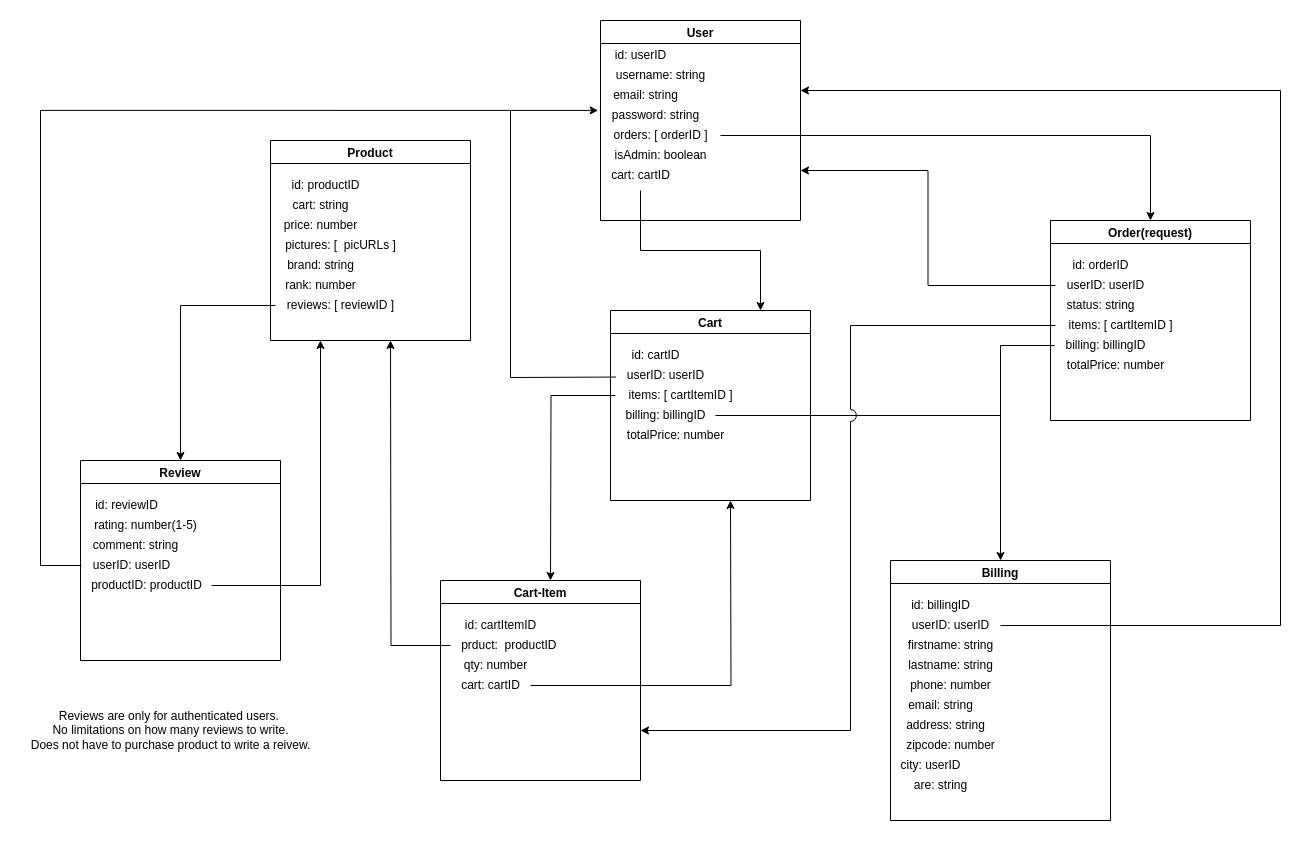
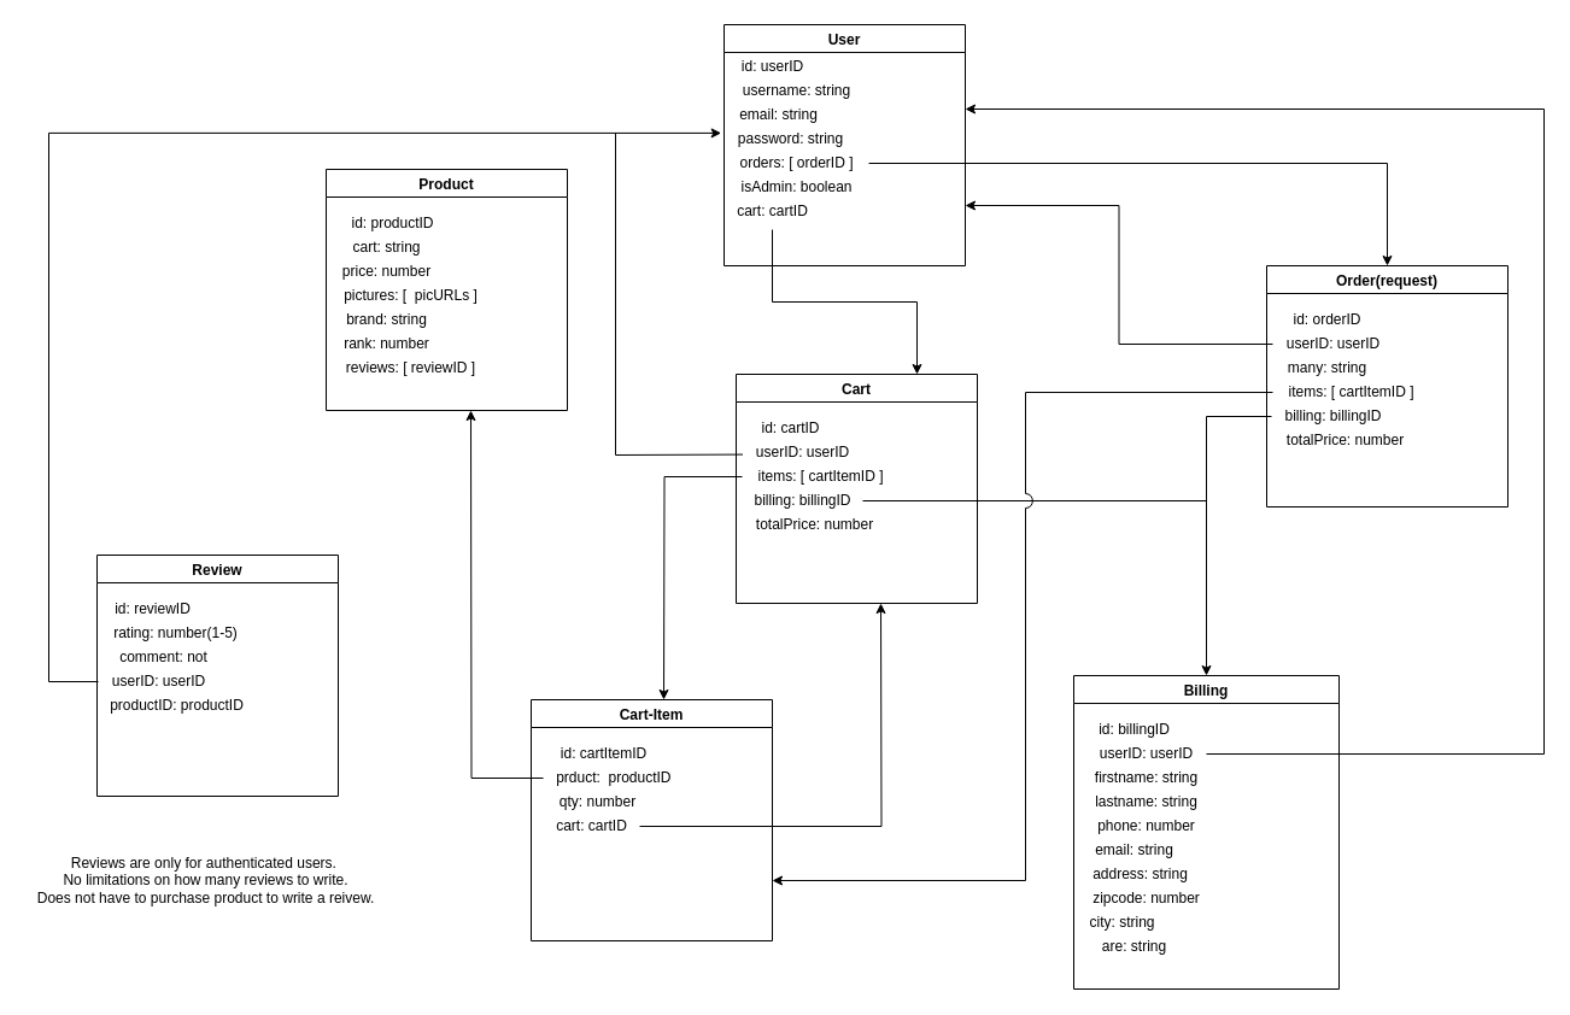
  <mxCell id="0" />
  <mxCell id="1" parent="0" />
  <mxCell id="2" value="User" style="swimlane;" parent="1" vertex="1"><mxGeometry x="600" y="20" width="200" height="200" as="geometry" /></mxCell>
  <mxCell id="3" value="username: string" style="text;html=1;align=center;verticalAlign=middle;resizable=0;points=[];autosize=1;strokeColor=none;fillColor=none;" parent="2" vertex="1"><mxGeometry x="5" y="40" width="110" height="30" as="geometry" /></mxCell>
  <mxCell id="4" value="password: string" style="text;html=1;align=center;verticalAlign=middle;resizable=0;points=[];autosize=1;strokeColor=none;fillColor=none;" parent="2" vertex="1"><mxGeometry y="80" width="110" height="30" as="geometry" /></mxCell>
  <mxCell id="5" value="email: string" style="text;html=1;align=center;verticalAlign=middle;resizable=0;points=[];autosize=1;strokeColor=none;fillColor=none;" parent="2" vertex="1"><mxGeometry y="60" width="90" height="30" as="geometry" /></mxCell>
  <mxCell id="6" value="orders: [ orderID ]" style="text;html=1;align=center;verticalAlign=middle;resizable=0;points=[];autosize=1;strokeColor=none;fillColor=none;" parent="2" vertex="1"><mxGeometry y="100" width="120" height="30" as="geometry" /></mxCell>
  <mxCell id="7" value="cart: cartID" style="text;html=1;align=center;verticalAlign=middle;resizable=0;points=[];autosize=1;strokeColor=none;fillColor=none;" parent="2" vertex="1"><mxGeometry y="140" width="80" height="30" as="geometry" /></mxCell>
  <mxCell id="8" value="id: userID" style="text;html=1;align=center;verticalAlign=middle;resizable=0;points=[];autosize=1;strokeColor=none;fillColor=none;" parent="2" vertex="1"><mxGeometry x="5" y="20" width="70" height="30" as="geometry" /></mxCell>
  <mxCell id="9" value="isAdmin: boolean" style="text;html=1;align=center;verticalAlign=middle;resizable=0;points=[];autosize=1;strokeColor=none;fillColor=none;" parent="2" vertex="1"><mxGeometry y="120" width="120" height="30" as="geometry" /></mxCell>
  <mxCell id="10" value="Product" style="swimlane;" parent="1" vertex="1"><mxGeometry x="270" y="140" width="200" height="200" as="geometry" /></mxCell>
  <mxCell id="11" value="pictures: [&amp;nbsp; picURLs ]" style="text;html=1;align=center;verticalAlign=middle;resizable=0;points=[];autosize=1;strokeColor=none;fillColor=none;" parent="10" vertex="1"><mxGeometry x="5" y="90" width="130" height="30" as="geometry" /></mxCell>
  <mxCell id="12" value="cart: string" style="text;html=1;align=center;verticalAlign=middle;resizable=0;points=[];autosize=1;strokeColor=none;fillColor=none;" parent="10" vertex="1"><mxGeometry x="5" y="50" width="90" height="30" as="geometry" /></mxCell>
  <mxCell id="13" value="price: number" style="text;html=1;align=center;verticalAlign=middle;resizable=0;points=[];autosize=1;strokeColor=none;fillColor=none;" parent="10" vertex="1"><mxGeometry y="70" width="100" height="30" as="geometry" /></mxCell>
  <mxCell id="14" value="brand: string" style="text;html=1;align=center;verticalAlign=middle;resizable=0;points=[];autosize=1;strokeColor=none;fillColor=none;" parent="10" vertex="1"><mxGeometry x="5" y="110" width="90" height="30" as="geometry" /></mxCell>
  <mxCell id="15" value="rank: number" style="text;html=1;align=center;verticalAlign=middle;resizable=0;points=[];autosize=1;strokeColor=none;fillColor=none;" parent="10" vertex="1"><mxGeometry x="5" y="130" width="90" height="30" as="geometry" /></mxCell>
  <mxCell id="16" value="reviews: [ reviewID ]" style="text;html=1;align=center;verticalAlign=middle;resizable=0;points=[];autosize=1;strokeColor=none;fillColor=none;" parent="10" vertex="1"><mxGeometry x="5" y="150" width="130" height="30" as="geometry" /></mxCell>
  <mxCell id="17" value="id: productID" style="text;html=1;align=center;verticalAlign=middle;resizable=0;points=[];autosize=1;strokeColor=none;fillColor=none;" parent="10" vertex="1"><mxGeometry x="10" y="30" width="90" height="30" as="geometry" /></mxCell>
  <mxCell id="18" value="Cart-Item" style="swimlane;" parent="1" vertex="1"><mxGeometry x="440" y="580" width="200" height="200" as="geometry" /></mxCell>
  <mxCell id="19" value="id: cartItemID" style="text;html=1;align=center;verticalAlign=middle;resizable=0;points=[];autosize=1;strokeColor=none;fillColor=none;" parent="18" vertex="1"><mxGeometry x="15" y="30" width="90" height="30" as="geometry" /></mxCell>
  <mxCell id="20" value="prduct:&amp;nbsp; productID&amp;nbsp;" style="text;html=1;align=center;verticalAlign=middle;resizable=0;points=[];autosize=1;strokeColor=none;fillColor=none;" parent="18" vertex="1"><mxGeometry x="10" y="50" width="120" height="30" as="geometry" /></mxCell>
  <mxCell id="21" value="qty: number" style="text;html=1;align=center;verticalAlign=middle;resizable=0;points=[];autosize=1;strokeColor=none;fillColor=none;" parent="18" vertex="1"><mxGeometry x="10" y="70" width="90" height="30" as="geometry" /></mxCell>
  <mxCell id="22" value="cart: cartID" style="text;html=1;align=center;verticalAlign=middle;resizable=0;points=[];autosize=1;strokeColor=none;fillColor=none;" parent="18" vertex="1"><mxGeometry x="10" y="90" width="80" height="30" as="geometry" /></mxCell>
  <mxCell id="23" value="Order(request)" style="swimlane;" parent="1" vertex="1"><mxGeometry x="1050" y="220" width="200" height="200" as="geometry" /></mxCell>
  <mxCell id="24" value="id: orderID" style="text;html=1;align=center;verticalAlign=middle;resizable=0;points=[];autosize=1;strokeColor=none;fillColor=none;" parent="23" vertex="1"><mxGeometry x="10" y="30" width="80" height="30" as="geometry" /></mxCell>
  <mxCell id="25" value="userID: userID" style="text;html=1;align=center;verticalAlign=middle;resizable=0;points=[];autosize=1;strokeColor=none;fillColor=none;" parent="23" vertex="1"><mxGeometry x="5" y="50" width="100" height="30" as="geometry" /></mxCell>
  <mxCell id="26" value="items: [ cartItemID ]" style="text;html=1;align=center;verticalAlign=middle;resizable=0;points=[];autosize=1;strokeColor=none;fillColor=none;" vertex="1" parent="23"><mxGeometry x="5" y="90" width="130" height="30" as="geometry" /></mxCell>
  <mxCell id="27" value="totalPrice: number" style="text;html=1;align=center;verticalAlign=middle;resizable=0;points=[];autosize=1;strokeColor=none;fillColor=none;" vertex="1" parent="23"><mxGeometry x="5" y="130" width="120" height="30" as="geometry" /></mxCell>
  <mxCell id="28" value="billing: billingID" style="text;html=1;align=center;verticalAlign=middle;resizable=0;points=[];autosize=1;strokeColor=none;fillColor=none;" vertex="1" parent="23"><mxGeometry x="5" y="110" width="100" height="30" as="geometry" /></mxCell>
- <mxCell id="29" value="status: string" style="text;html=1;align=center;verticalAlign=middle;resizable=0;points=[];autosize=1;strokeColor=none;fillColor=none;" parent="23" vertex="1"><mxGeometry x="5" y="70" width="90" height="30" as="geometry" /></mxCell>
+ <mxCell id="29" value="many: string" style="text;html=1;align=center;verticalAlign=middle;resizable=0;points=[];autosize=1;strokeColor=none;fillColor=none;" parent="23" vertex="1"><mxGeometry x="5" y="70" width="90" height="30" as="geometry" /></mxCell>
  <mxCell id="30" value="Review" style="swimlane;" parent="1" vertex="1"><mxGeometry x="80" y="460" width="200" height="200" as="geometry" /></mxCell>
  <mxCell id="31" value="rating: number(1-5)" style="text;html=1;align=center;verticalAlign=middle;resizable=0;points=[];autosize=1;strokeColor=none;fillColor=none;" parent="30" vertex="1"><mxGeometry y="50" width="130" height="30" as="geometry" /></mxCell>
- <mxCell id="32" value="comment: string" style="text;html=1;align=center;verticalAlign=middle;resizable=0;points=[];autosize=1;strokeColor=none;fillColor=none;" parent="30" vertex="1"><mxGeometry y="70" width="110" height="30" as="geometry" /></mxCell>
+ <mxCell id="32" value="comment: not" style="text;html=1;align=center;verticalAlign=middle;resizable=0;points=[];autosize=1;strokeColor=none;fillColor=none;" parent="30" vertex="1"><mxGeometry y="70" width="110" height="30" as="geometry" /></mxCell>
  <mxCell id="33" value="id: reviewID" style="text;html=1;align=center;verticalAlign=middle;resizable=0;points=[];autosize=1;strokeColor=none;fillColor=none;" parent="30" vertex="1"><mxGeometry x="1" y="30" width="90" height="30" as="geometry" /></mxCell>
  <mxCell id="34" value="userID: userID" style="text;html=1;align=center;verticalAlign=middle;resizable=0;points=[];autosize=1;strokeColor=none;fillColor=none;" parent="30" vertex="1"><mxGeometry x="1" y="90" width="100" height="30" as="geometry" /></mxCell>
  <mxCell id="35" value="productID: productID" style="text;html=1;align=center;verticalAlign=middle;resizable=0;points=[];autosize=1;strokeColor=none;fillColor=none;" parent="30" vertex="1"><mxGeometry x="1" y="110" width="130" height="30" as="geometry" /></mxCell>
  <mxCell id="36" value="Reviews are only for authenticated users.&amp;nbsp;&lt;br&gt;No limitations on how many reviews to write.&lt;br&gt;Does not have to purchase product to write a reivew." style="text;html=1;align=center;verticalAlign=middle;resizable=0;points=[];autosize=1;strokeColor=none;fillColor=none;" parent="1" vertex="1"><mxGeometry x="20" y="700" width="300" height="60" as="geometry" /></mxCell>
  <mxCell id="37" value="Cart" style="swimlane;" parent="1" vertex="1"><mxGeometry x="610" y="310" width="200" height="190" as="geometry" /></mxCell>
  <mxCell id="38" value="id: cartID" style="text;html=1;align=center;verticalAlign=middle;resizable=0;points=[];autosize=1;strokeColor=none;fillColor=none;" parent="37" vertex="1"><mxGeometry x="10" y="30" width="70" height="30" as="geometry" /></mxCell>
  <mxCell id="39" value="items: [ cartItemID ]" style="text;html=1;align=center;verticalAlign=middle;resizable=0;points=[];autosize=1;strokeColor=none;fillColor=none;" parent="37" vertex="1"><mxGeometry x="5" y="70" width="130" height="30" as="geometry" /></mxCell>
  <mxCell id="40" value="userID: userID" style="text;html=1;align=center;verticalAlign=middle;resizable=0;points=[];autosize=1;strokeColor=none;fillColor=none;" parent="37" vertex="1"><mxGeometry x="5" y="50" width="100" height="30" as="geometry" /></mxCell>
  <mxCell id="41" value="billing: billingID" style="text;html=1;align=center;verticalAlign=middle;resizable=0;points=[];autosize=1;strokeColor=none;fillColor=none;" parent="37" vertex="1"><mxGeometry x="5" y="90" width="100" height="30" as="geometry" /></mxCell>
  <mxCell id="42" value="totalPrice: number" style="text;html=1;align=center;verticalAlign=middle;resizable=0;points=[];autosize=1;strokeColor=none;fillColor=none;" parent="37" vertex="1"><mxGeometry x="5" y="110" width="120" height="30" as="geometry" /></mxCell>
  <mxCell id="43" value="Billing" style="swimlane;startSize=23;" parent="1" vertex="1"><mxGeometry x="890" y="560" width="220" height="260" as="geometry" /></mxCell>
  <mxCell id="44" value="id: billingID" style="text;html=1;align=center;verticalAlign=middle;resizable=0;points=[];autosize=1;strokeColor=none;fillColor=none;" parent="43" vertex="1"><mxGeometry x="10" y="30" width="80" height="30" as="geometry" /></mxCell>
  <mxCell id="45" value="userID: userID" style="text;html=1;align=center;verticalAlign=middle;resizable=0;points=[];autosize=1;strokeColor=none;fillColor=none;" parent="43" vertex="1"><mxGeometry x="10" y="50" width="100" height="30" as="geometry" /></mxCell>
  <mxCell id="46" value="firstname: string" style="text;html=1;align=center;verticalAlign=middle;resizable=0;points=[];autosize=1;strokeColor=none;fillColor=none;" parent="43" vertex="1"><mxGeometry x="5" y="70" width="110" height="30" as="geometry" /></mxCell>
  <mxCell id="47" value="lastname: string" style="text;html=1;align=center;verticalAlign=middle;resizable=0;points=[];autosize=1;strokeColor=none;fillColor=none;" parent="43" vertex="1"><mxGeometry x="5" y="90" width="110" height="30" as="geometry" /></mxCell>
  <mxCell id="48" value="phone: number" style="text;html=1;align=center;verticalAlign=middle;resizable=0;points=[];autosize=1;strokeColor=none;fillColor=none;" parent="43" vertex="1"><mxGeometry x="10" y="110" width="100" height="30" as="geometry" /></mxCell>
  <mxCell id="49" value="email: string" style="text;html=1;align=center;verticalAlign=middle;resizable=0;points=[];autosize=1;strokeColor=none;fillColor=none;" parent="43" vertex="1"><mxGeometry x="5" y="130" width="90" height="30" as="geometry" /></mxCell>
  <mxCell id="50" value="address: string" style="text;html=1;align=center;verticalAlign=middle;resizable=0;points=[];autosize=1;strokeColor=none;fillColor=none;" parent="43" vertex="1"><mxGeometry x="5" y="150" width="100" height="30" as="geometry" /></mxCell>
  <mxCell id="51" value="zipcode: number" style="text;html=1;align=center;verticalAlign=middle;resizable=0;points=[];autosize=1;strokeColor=none;fillColor=none;" parent="43" vertex="1"><mxGeometry x="5" y="170" width="110" height="30" as="geometry" /></mxCell>
- <mxCell id="52" value="city: userID" style="text;html=1;align=center;verticalAlign=middle;resizable=0;points=[];autosize=1;strokeColor=none;fillColor=none;" parent="43" vertex="1"><mxGeometry y="190" width="80" height="30" as="geometry" /></mxCell>
+ <mxCell id="52" value="city: string" style="text;html=1;align=center;verticalAlign=middle;resizable=0;points=[];autosize=1;strokeColor=none;fillColor=none;" parent="43" vertex="1"><mxGeometry y="190" width="80" height="30" as="geometry" /></mxCell>
  <mxCell id="53" value="are: string" style="text;html=1;align=center;verticalAlign=middle;resizable=0;points=[];autosize=1;strokeColor=none;fillColor=none;" parent="43" vertex="1"><mxGeometry y="210" width="100" height="30" as="geometry" /></mxCell>
  <mxCell id="54" style="edgeStyle=orthogonalEdgeStyle;rounded=0;orthogonalLoop=1;jettySize=auto;html=1;" parent="1" source="41" target="43" edge="1"><mxGeometry relative="1" as="geometry" /></mxCell>
  <mxCell id="55" style="edgeStyle=orthogonalEdgeStyle;rounded=0;orthogonalLoop=1;jettySize=auto;html=1;" parent="1" source="39" edge="1"><mxGeometry relative="1" as="geometry"><mxPoint x="550" y="580" as="targetPoint" /></mxGeometry></mxCell>
  <mxCell id="56" style="edgeStyle=orthogonalEdgeStyle;rounded=0;orthogonalLoop=1;jettySize=auto;html=1;" parent="1" source="20" edge="1"><mxGeometry relative="1" as="geometry"><mxPoint x="390" y="340" as="targetPoint" /></mxGeometry></mxCell>
- <mxCell id="57" style="edgeStyle=orthogonalEdgeStyle;rounded=0;orthogonalLoop=1;jettySize=auto;html=1;entryX=0.25;entryY=1;entryDx=0;entryDy=0;" parent="1" source="35" target="10" edge="1"><mxGeometry relative="1" as="geometry" /></mxCell>
  <mxCell id="58" style="edgeStyle=orthogonalEdgeStyle;rounded=0;orthogonalLoop=1;jettySize=auto;html=1;entryX=0.5;entryY=0;entryDx=0;entryDy=0;" parent="1" source="6" target="23" edge="1"><mxGeometry relative="1" as="geometry" /></mxCell>
  <mxCell id="59" style="edgeStyle=orthogonalEdgeStyle;rounded=0;orthogonalLoop=1;jettySize=auto;html=1;entryX=0.75;entryY=0;entryDx=0;entryDy=0;" parent="1" source="7" target="37" edge="1"><mxGeometry relative="1" as="geometry" /></mxCell>
  <mxCell id="60" style="edgeStyle=orthogonalEdgeStyle;rounded=0;orthogonalLoop=1;jettySize=auto;html=1;" parent="1" source="45" edge="1"><mxGeometry relative="1" as="geometry"><mxPoint x="800" y="90" as="targetPoint" /><Array as="points"><mxPoint x="1280" y="625" /><mxPoint x="1280" y="90" /></Array></mxGeometry></mxCell>
  <mxCell id="61" style="edgeStyle=orthogonalEdgeStyle;rounded=0;orthogonalLoop=1;jettySize=auto;html=1;entryX=-0.026;entryY=0.997;entryDx=0;entryDy=0;entryPerimeter=0;" parent="1" source="34" target="5" edge="1"><mxGeometry relative="1" as="geometry"><mxPoint x="590" y="110" as="targetPoint" /><Array as="points"><mxPoint x="40" y="565" /><mxPoint x="40" y="110" /></Array></mxGeometry></mxCell>
  <mxCell id="62" value="" style="endArrow=none;html=1;rounded=0;entryX=0.005;entryY=0.552;entryDx=0;entryDy=0;entryPerimeter=0;" parent="1" target="40" edge="1"><mxGeometry width="50" height="50" relative="1" as="geometry"><mxPoint x="510" y="110" as="sourcePoint" /><mxPoint x="530" y="340" as="targetPoint" /><Array as="points"><mxPoint x="510" y="377" /></Array></mxGeometry></mxCell>
- <mxCell id="63" style="edgeStyle=orthogonalEdgeStyle;rounded=0;orthogonalLoop=1;jettySize=auto;html=1;entryX=0.5;entryY=0;entryDx=0;entryDy=0;" parent="1" source="16" target="30" edge="1"><mxGeometry relative="1" as="geometry"><mxPoint x="190" y="450" as="targetPoint" /><Array as="points"><mxPoint x="180" y="305" /></Array></mxGeometry></mxCell>
  <mxCell id="64" style="edgeStyle=orthogonalEdgeStyle;rounded=0;orthogonalLoop=1;jettySize=auto;html=1;" edge="1" parent="1" source="22"><mxGeometry relative="1" as="geometry"><mxPoint x="730" y="500" as="targetPoint" /></mxGeometry></mxCell>
  <mxCell id="65" value="" style="endArrow=none;html=1;rounded=0;entryX=-0.01;entryY=0.5;entryDx=0;entryDy=0;entryPerimeter=0;" edge="1" parent="1" target="28"><mxGeometry width="50" height="50" relative="1" as="geometry"><mxPoint x="1000" y="420" as="sourcePoint" /><mxPoint x="990" y="340" as="targetPoint" /><Array as="points"><mxPoint x="1000" y="345" /></Array></mxGeometry></mxCell>
  <mxCell id="66" style="edgeStyle=orthogonalEdgeStyle;rounded=0;orthogonalLoop=1;jettySize=auto;html=1;entryX=1;entryY=0.75;entryDx=0;entryDy=0;" edge="1" parent="1" source="25" target="2"><mxGeometry relative="1" as="geometry" /></mxCell>
  <mxCell id="67" style="edgeStyle=orthogonalEdgeStyle;rounded=0;orthogonalLoop=1;jettySize=auto;html=1;entryX=1;entryY=0.75;entryDx=0;entryDy=0;jumpStyle=arc;jumpSize=12;" edge="1" parent="1" source="26" target="18"><mxGeometry relative="1" as="geometry"><mxPoint x="830" y="720" as="targetPoint" /><Array as="points"><mxPoint x="850" y="325" /><mxPoint x="850" y="730" /></Array></mxGeometry></mxCell>
